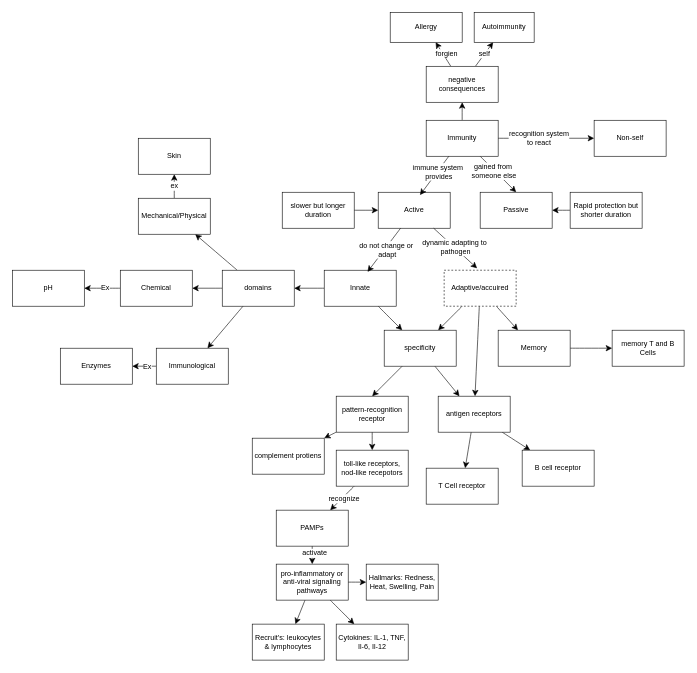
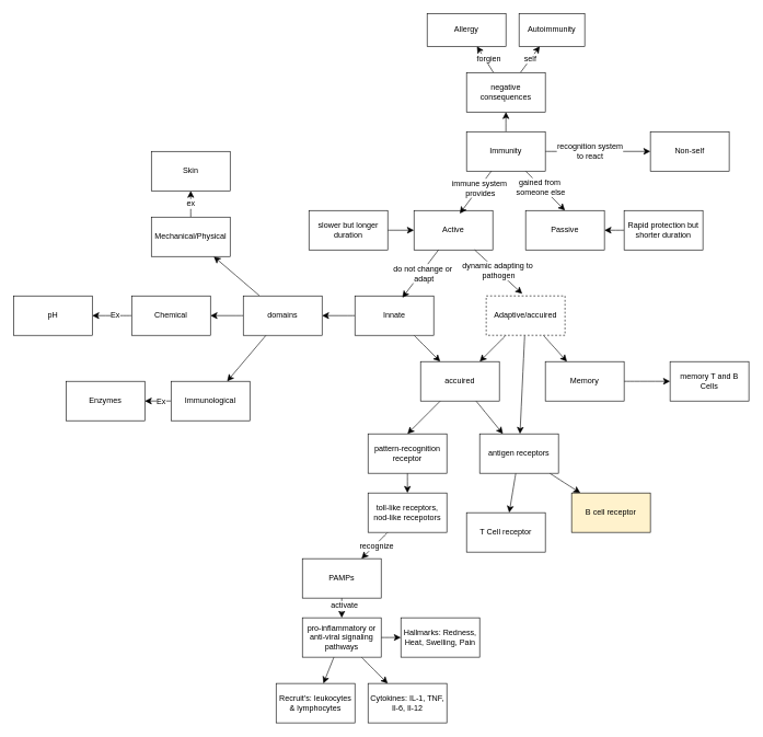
  <mxCell id="0" />
  <mxCell id="1" parent="0" />
  <mxCell id="2" style="edgeStyle=none;curved=1;rounded=0;orthogonalLoop=1;jettySize=auto;html=1;fontSize=12;startSize=8;endSize=8;" edge="1" parent="1" source="7" target="8"><mxGeometry relative="1" as="geometry" /></mxCell>
  <mxCell id="3" value="&lt;div&gt;recognition system&lt;/div&gt;&lt;div&gt;to react&lt;/div&gt;" style="edgeLabel;html=1;align=center;verticalAlign=middle;resizable=0;points=[];fontSize=12;" vertex="1" connectable="0" parent="2"><mxGeometry x="-0.159" y="2" relative="1" as="geometry"><mxPoint as="offset" /></mxGeometry></mxCell>
  <mxCell id="4" style="edgeStyle=none;curved=1;rounded=0;orthogonalLoop=1;jettySize=auto;html=1;entryX=0.5;entryY=1;entryDx=0;entryDy=0;fontSize=12;startSize=8;endSize=8;" edge="1" parent="1" source="7" target="13"><mxGeometry relative="1" as="geometry" /></mxCell>
  <mxCell id="5" style="edgeStyle=none;curved=1;rounded=0;orthogonalLoop=1;jettySize=auto;html=1;entryX=0.5;entryY=0;entryDx=0;entryDy=0;fontSize=12;startSize=8;endSize=8;" edge="1" parent="1" source="7" target="17"><mxGeometry relative="1" as="geometry" /></mxCell>
  <mxCell id="6" value="&lt;div&gt;gained from&amp;nbsp;&lt;/div&gt;&lt;div&gt;someone else&lt;/div&gt;" style="edgeLabel;html=1;align=center;verticalAlign=middle;resizable=0;points=[];fontSize=12;" vertex="1" connectable="0" parent="5"><mxGeometry x="-0.228" y="-1" relative="1" as="geometry"><mxPoint as="offset" /></mxGeometry></mxCell>
  <mxCell id="7" value="Immunity" style="rounded=0;whiteSpace=wrap;html=1;" vertex="1" parent="1"><mxGeometry x="710" y="200" width="120" height="60" as="geometry" /></mxCell>
  <mxCell id="8" value="Non-self" style="rounded=0;whiteSpace=wrap;html=1;" vertex="1" parent="1"><mxGeometry x="990" y="200" width="120" height="60" as="geometry" /></mxCell>
  <mxCell id="9" style="edgeStyle=none;curved=1;rounded=0;orthogonalLoop=1;jettySize=auto;html=1;fontSize=12;startSize=8;endSize=8;" edge="1" parent="1" source="13" target="14"><mxGeometry relative="1" as="geometry" /></mxCell>
  <mxCell id="10" value="forgien" style="edgeLabel;html=1;align=center;verticalAlign=middle;resizable=0;points=[];fontSize=12;" vertex="1" connectable="0" parent="9"><mxGeometry x="-0.048" y="-4" relative="1" as="geometry"><mxPoint x="1" as="offset" /></mxGeometry></mxCell>
  <mxCell id="11" style="edgeStyle=none;curved=1;rounded=0;orthogonalLoop=1;jettySize=auto;html=1;fontSize=12;startSize=8;endSize=8;" edge="1" parent="1" source="13" target="15"><mxGeometry relative="1" as="geometry" /></mxCell>
  <mxCell id="12" value="&lt;div&gt;self&lt;/div&gt;" style="edgeLabel;html=1;align=center;verticalAlign=middle;resizable=0;points=[];fontSize=12;" vertex="1" connectable="0" parent="11"><mxGeometry x="0.071" y="2" relative="1" as="geometry"><mxPoint y="1" as="offset" /></mxGeometry></mxCell>
  <mxCell id="13" value="negative consequences" style="rounded=0;whiteSpace=wrap;html=1;" vertex="1" parent="1"><mxGeometry x="710" y="110" width="120" height="60" as="geometry" /></mxCell>
  <mxCell id="14" value="Allergy" style="rounded=0;whiteSpace=wrap;html=1;" vertex="1" parent="1"><mxGeometry x="650" y="20" width="120" height="50" as="geometry" /></mxCell>
  <mxCell id="15" value="Autoimmunity" style="rounded=0;whiteSpace=wrap;html=1;" vertex="1" parent="1"><mxGeometry x="790" y="20" width="100" height="50" as="geometry" /></mxCell>
  <mxCell id="16" value="Active" style="rounded=0;whiteSpace=wrap;html=1;" vertex="1" parent="1"><mxGeometry x="630" y="320" width="120" height="60" as="geometry" /></mxCell>
  <mxCell id="17" value="Passive" style="rounded=0;whiteSpace=wrap;html=1;" vertex="1" parent="1"><mxGeometry x="800" y="320" width="120" height="60" as="geometry" /></mxCell>
  <mxCell id="18" style="edgeStyle=none;curved=1;rounded=0;orthogonalLoop=1;jettySize=auto;html=1;entryX=0.581;entryY=0.078;entryDx=0;entryDy=0;entryPerimeter=0;fontSize=12;startSize=8;endSize=8;" edge="1" parent="1" source="7" target="16"><mxGeometry relative="1" as="geometry" /></mxCell>
  <mxCell id="19" value="&lt;div&gt;immune system&amp;nbsp;&lt;/div&gt;&lt;div&gt;provides&lt;/div&gt;" style="edgeLabel;html=1;align=center;verticalAlign=middle;resizable=0;points=[];fontSize=12;" vertex="1" connectable="0" parent="18"><mxGeometry x="-0.225" y="1" relative="1" as="geometry"><mxPoint as="offset" /></mxGeometry></mxCell>
  <mxCell id="20" style="edgeStyle=none;curved=1;rounded=0;orthogonalLoop=1;jettySize=auto;html=1;entryX=0;entryY=0.5;entryDx=0;entryDy=0;fontSize=12;startSize=8;endSize=8;" edge="1" parent="1" source="21" target="16"><mxGeometry relative="1" as="geometry" /></mxCell>
  <mxCell id="21" value="slower but longer duration" style="rounded=0;whiteSpace=wrap;html=1;" vertex="1" parent="1"><mxGeometry x="470" y="320" width="120" height="60" as="geometry" /></mxCell>
  <mxCell id="22" style="edgeStyle=none;curved=1;rounded=0;orthogonalLoop=1;jettySize=auto;html=1;entryX=1;entryY=0.5;entryDx=0;entryDy=0;fontSize=12;startSize=8;endSize=8;" edge="1" parent="1" source="23" target="17"><mxGeometry relative="1" as="geometry" /></mxCell>
  <mxCell id="23" value="Rapid protection but shorter duration" style="rounded=0;whiteSpace=wrap;html=1;" vertex="1" parent="1"><mxGeometry x="950" y="320" width="120" height="60" as="geometry" /></mxCell>
  <mxCell id="24" style="edgeStyle=none;curved=1;rounded=0;orthogonalLoop=1;jettySize=auto;html=1;fontSize=12;startSize=8;endSize=8;" edge="1" parent="1" source="26" target="37"><mxGeometry relative="1" as="geometry" /></mxCell>
  <mxCell id="25" style="edgeStyle=none;curved=1;rounded=0;orthogonalLoop=1;jettySize=auto;html=1;fontSize=12;startSize=8;endSize=8;" edge="1" parent="1" source="26" target="56"><mxGeometry relative="1" as="geometry" /></mxCell>
  <mxCell id="26" value="Innate" style="rounded=0;whiteSpace=wrap;html=1;" vertex="1" parent="1"><mxGeometry x="540" y="450" width="120" height="60" as="geometry" /></mxCell>
  <mxCell id="27" style="edgeStyle=none;curved=1;rounded=0;orthogonalLoop=1;jettySize=auto;html=1;fontSize=12;startSize=8;endSize=8;" edge="1" parent="1" source="30" target="37"><mxGeometry relative="1" as="geometry" /></mxCell>
  <mxCell id="28" style="edgeStyle=none;curved=1;rounded=0;orthogonalLoop=1;jettySize=auto;html=1;fontSize=12;startSize=8;endSize=8;" edge="1" parent="1" source="30" target="39"><mxGeometry relative="1" as="geometry" /></mxCell>
  <mxCell id="29" style="edgeStyle=none;curved=1;rounded=0;orthogonalLoop=1;jettySize=auto;html=1;fontSize=12;startSize=8;endSize=8;" edge="1" parent="1" source="30" target="45"><mxGeometry relative="1" as="geometry" /></mxCell>
  <mxCell id="30" value="Adaptive/accuired" style="rounded=0;whiteSpace=wrap;html=1;dashed=1;" vertex="1" parent="1"><mxGeometry x="740" y="450" width="120" height="60" as="geometry" /></mxCell>
  <mxCell id="31" style="edgeStyle=none;curved=1;rounded=0;orthogonalLoop=1;jettySize=auto;html=1;entryX=0.602;entryY=0.046;entryDx=0;entryDy=0;entryPerimeter=0;fontSize=12;startSize=8;endSize=8;" edge="1" parent="1" source="16" target="26"><mxGeometry relative="1" as="geometry" /></mxCell>
  <mxCell id="32" value="&lt;div&gt;do not change or&amp;nbsp;&lt;/div&gt;&lt;div&gt;adapt&lt;/div&gt;" style="edgeLabel;html=1;align=center;verticalAlign=middle;resizable=0;points=[];fontSize=12;" vertex="1" connectable="0" parent="31"><mxGeometry x="-0.089" y="3" relative="1" as="geometry"><mxPoint as="offset" /></mxGeometry></mxCell>
  <mxCell id="33" style="edgeStyle=none;curved=1;rounded=0;orthogonalLoop=1;jettySize=auto;html=1;entryX=0.457;entryY=-0.053;entryDx=0;entryDy=0;entryPerimeter=0;fontSize=12;startSize=8;endSize=8;" edge="1" parent="1" source="16" target="30"><mxGeometry relative="1" as="geometry" /></mxCell>
  <mxCell id="34" value="&lt;div&gt;dynamic adapting to&amp;nbsp;&lt;/div&gt;&lt;div&gt;pathogen&lt;/div&gt;" style="edgeLabel;html=1;align=center;verticalAlign=middle;resizable=0;points=[];fontSize=12;" vertex="1" connectable="0" parent="33"><mxGeometry x="-0.033" y="1" relative="1" as="geometry"><mxPoint as="offset" /></mxGeometry></mxCell>
  <mxCell id="35" style="edgeStyle=none;curved=1;rounded=0;orthogonalLoop=1;jettySize=auto;html=1;entryX=0.5;entryY=0;entryDx=0;entryDy=0;fontSize=12;startSize=8;endSize=8;" edge="1" parent="1" source="37" target="42"><mxGeometry relative="1" as="geometry" /></mxCell>
  <mxCell id="36" style="edgeStyle=none;curved=1;rounded=0;orthogonalLoop=1;jettySize=auto;html=1;fontSize=12;startSize=8;endSize=8;" edge="1" parent="1" source="37" target="45"><mxGeometry relative="1" as="geometry" /></mxCell>
- <mxCell id="37" value="specificity" style="rounded=0;whiteSpace=wrap;html=1;" vertex="1" parent="1"><mxGeometry x="640" y="550" width="120" height="60" as="geometry" /></mxCell>
+ <mxCell id="37" value="accuired" style="rounded=0;whiteSpace=wrap;html=1;" vertex="1" parent="1"><mxGeometry x="640" y="550" width="120" height="60" as="geometry" /></mxCell>
  <mxCell id="38" style="edgeStyle=none;curved=1;rounded=0;orthogonalLoop=1;jettySize=auto;html=1;fontSize=12;startSize=8;endSize=8;" edge="1" parent="1" source="39" target="52"><mxGeometry relative="1" as="geometry" /></mxCell>
  <mxCell id="39" value="Memory" style="rounded=0;whiteSpace=wrap;html=1;" vertex="1" parent="1"><mxGeometry x="830" y="550" width="120" height="60" as="geometry" /></mxCell>
  <mxCell id="40" style="edgeStyle=none;curved=1;rounded=0;orthogonalLoop=1;jettySize=auto;html=1;fontSize=12;startSize=8;endSize=8;" edge="1" parent="1" source="42" target="49"><mxGeometry relative="1" as="geometry" /></mxCell>
- <mxCell id="41" style="edgeStyle=none;curved=1;rounded=0;orthogonalLoop=1;jettySize=auto;html=1;fontSize=12;startSize=8;endSize=8;" edge="1" parent="1" source="42" target="51"><mxGeometry relative="1" as="geometry" /></mxCell>
  <mxCell id="42" value="&lt;div&gt;pattern-recognition&lt;/div&gt;&lt;div&gt;receptor&lt;/div&gt;" style="rounded=0;whiteSpace=wrap;html=1;" vertex="1" parent="1"><mxGeometry x="560" y="660" width="120" height="60" as="geometry" /></mxCell>
  <mxCell id="43" style="edgeStyle=none;curved=1;rounded=0;orthogonalLoop=1;jettySize=auto;html=1;fontSize=12;startSize=8;endSize=8;" edge="1" parent="1" source="45" target="46"><mxGeometry relative="1" as="geometry" /></mxCell>
  <mxCell id="44" style="edgeStyle=none;curved=1;rounded=0;orthogonalLoop=1;jettySize=auto;html=1;fontSize=12;startSize=8;endSize=8;" edge="1" parent="1" source="45" target="50"><mxGeometry relative="1" as="geometry" /></mxCell>
  <mxCell id="45" value="antigen receptors" style="rounded=0;whiteSpace=wrap;html=1;" vertex="1" parent="1"><mxGeometry x="730" y="660" width="120" height="60" as="geometry" /></mxCell>
  <mxCell id="46" value="T Cell receptor" style="rounded=0;whiteSpace=wrap;html=1;" vertex="1" parent="1"><mxGeometry x="710" y="780" width="120" height="60" as="geometry" /></mxCell>
  <mxCell id="47" style="edgeStyle=none;curved=1;rounded=0;orthogonalLoop=1;jettySize=auto;html=1;fontSize=12;startSize=8;endSize=8;" edge="1" parent="1" source="49" target="71"><mxGeometry relative="1" as="geometry" /></mxCell>
  <mxCell id="48" value="recognize" style="edgeLabel;html=1;align=center;verticalAlign=middle;resizable=0;points=[];fontSize=12;" vertex="1" connectable="0" parent="47"><mxGeometry x="-0.057" y="2" relative="1" as="geometry"><mxPoint as="offset" /></mxGeometry></mxCell>
  <mxCell id="49" value="toll-like receptors, nod-like recepotors" style="rounded=0;whiteSpace=wrap;html=1;" vertex="1" parent="1"><mxGeometry x="560" y="750" width="120" height="60" as="geometry" /></mxCell>
- <mxCell id="50" value="B cell receptor" style="rounded=0;whiteSpace=wrap;html=1;" vertex="1" parent="1"><mxGeometry x="870" y="750" width="120" height="60" as="geometry" /></mxCell>
- <mxCell id="51" value="complement protiens" style="rounded=0;whiteSpace=wrap;html=1;" vertex="1" parent="1"><mxGeometry x="420" y="730" width="120" height="60" as="geometry" /></mxCell>
+ <mxCell id="50" value="B cell receptor" style="rounded=0;whiteSpace=wrap;html=1;fillColor=#fff2cc;" vertex="1" parent="1"><mxGeometry x="870" y="750" width="120" height="60" as="geometry" /></mxCell>
  <mxCell id="52" value="memory T and B Cells" style="rounded=0;whiteSpace=wrap;html=1;" vertex="1" parent="1"><mxGeometry x="1020" y="550" width="120" height="60" as="geometry" /></mxCell>
  <mxCell id="53" style="edgeStyle=none;curved=1;rounded=0;orthogonalLoop=1;jettySize=auto;html=1;fontSize=12;startSize=8;endSize=8;" edge="1" parent="1" source="56" target="65"><mxGeometry relative="1" as="geometry" /></mxCell>
  <mxCell id="54" style="edgeStyle=none;curved=1;rounded=0;orthogonalLoop=1;jettySize=auto;html=1;fontSize=12;startSize=8;endSize=8;" edge="1" parent="1" source="56" target="62"><mxGeometry relative="1" as="geometry" /></mxCell>
  <mxCell id="55" style="edgeStyle=none;curved=1;rounded=0;orthogonalLoop=1;jettySize=auto;html=1;fontSize=12;startSize=8;endSize=8;" edge="1" parent="1" source="56" target="59"><mxGeometry relative="1" as="geometry" /></mxCell>
  <mxCell id="56" value="domains" style="rounded=0;whiteSpace=wrap;html=1;" vertex="1" parent="1"><mxGeometry x="370" y="450" width="120" height="60" as="geometry" /></mxCell>
  <mxCell id="57" value="" style="edgeStyle=none;curved=1;rounded=0;orthogonalLoop=1;jettySize=auto;html=1;fontSize=12;startSize=8;endSize=8;" edge="1" parent="1" source="59" target="66"><mxGeometry relative="1" as="geometry" /></mxCell>
  <mxCell id="58" value="ex" style="edgeLabel;html=1;align=center;verticalAlign=middle;resizable=0;points=[];fontSize=12;" vertex="1" connectable="0" parent="57"><mxGeometry x="0.038" y="1" relative="1" as="geometry"><mxPoint as="offset" /></mxGeometry></mxCell>
  <mxCell id="59" value="Mechanical/Physical" style="rounded=0;whiteSpace=wrap;html=1;" vertex="1" parent="1"><mxGeometry x="230" y="330" width="120" height="60" as="geometry" /></mxCell>
  <mxCell id="60" value="" style="edgeStyle=none;curved=1;rounded=0;orthogonalLoop=1;jettySize=auto;html=1;fontSize=12;startSize=8;endSize=8;" edge="1" parent="1" source="62" target="67"><mxGeometry relative="1" as="geometry" /></mxCell>
  <mxCell id="61" value="Ex" style="edgeLabel;html=1;align=center;verticalAlign=middle;resizable=0;points=[];fontSize=12;" vertex="1" connectable="0" parent="60"><mxGeometry x="-0.129" y="-1" relative="1" as="geometry"><mxPoint as="offset" /></mxGeometry></mxCell>
  <mxCell id="62" value="Chemical" style="rounded=0;whiteSpace=wrap;html=1;" vertex="1" parent="1"><mxGeometry x="200" y="450" width="120" height="60" as="geometry" /></mxCell>
  <mxCell id="63" value="" style="edgeStyle=none;curved=1;rounded=0;orthogonalLoop=1;jettySize=auto;html=1;fontSize=12;startSize=8;endSize=8;" edge="1" parent="1" source="65" target="68"><mxGeometry relative="1" as="geometry" /></mxCell>
  <mxCell id="64" value="Ex" style="edgeLabel;html=1;align=center;verticalAlign=middle;resizable=0;points=[];fontSize=12;" vertex="1" connectable="0" parent="63"><mxGeometry x="-0.208" relative="1" as="geometry"><mxPoint as="offset" /></mxGeometry></mxCell>
  <mxCell id="65" value="Immunological" style="rounded=0;whiteSpace=wrap;html=1;" vertex="1" parent="1"><mxGeometry x="260" y="580" width="120" height="60" as="geometry" /></mxCell>
  <mxCell id="66" value="Skin" style="rounded=0;whiteSpace=wrap;html=1;" vertex="1" parent="1"><mxGeometry x="230" y="230" width="120" height="60" as="geometry" /></mxCell>
  <mxCell id="67" value="pH" style="rounded=0;whiteSpace=wrap;html=1;" vertex="1" parent="1"><mxGeometry x="20" y="450" width="120" height="60" as="geometry" /></mxCell>
  <mxCell id="68" value="Enzymes" style="rounded=0;whiteSpace=wrap;html=1;" vertex="1" parent="1"><mxGeometry x="100" y="580" width="120" height="60" as="geometry" /></mxCell>
  <mxCell id="69" value="" style="edgeStyle=none;curved=1;rounded=0;orthogonalLoop=1;jettySize=auto;html=1;fontSize=12;startSize=8;endSize=8;" edge="1" parent="1" source="71" target="75"><mxGeometry relative="1" as="geometry" /></mxCell>
  <mxCell id="70" value="activate" style="edgeLabel;html=1;align=center;verticalAlign=middle;resizable=0;points=[];fontSize=12;" vertex="1" connectable="0" parent="69"><mxGeometry x="-0.289" y="3" relative="1" as="geometry"><mxPoint as="offset" /></mxGeometry></mxCell>
  <mxCell id="71" value="PAMPs" style="rounded=0;whiteSpace=wrap;html=1;" vertex="1" parent="1"><mxGeometry x="460" y="850" width="120" height="60" as="geometry" /></mxCell>
  <mxCell id="72" style="edgeStyle=none;curved=1;rounded=0;orthogonalLoop=1;jettySize=auto;html=1;fontSize=12;startSize=8;endSize=8;" edge="1" parent="1" source="75" target="76"><mxGeometry relative="1" as="geometry" /></mxCell>
  <mxCell id="73" style="edgeStyle=none;curved=1;rounded=0;orthogonalLoop=1;jettySize=auto;html=1;fontSize=12;startSize=8;endSize=8;" edge="1" parent="1" source="75" target="77"><mxGeometry relative="1" as="geometry" /></mxCell>
  <mxCell id="74" style="edgeStyle=none;curved=1;rounded=0;orthogonalLoop=1;jettySize=auto;html=1;fontSize=12;startSize=8;endSize=8;" edge="1" parent="1" source="75" target="78"><mxGeometry relative="1" as="geometry" /></mxCell>
  <mxCell id="75" value="pro-inflammatory or anti-viral signaling pathways" style="rounded=0;whiteSpace=wrap;html=1;" vertex="1" parent="1"><mxGeometry x="460" y="940" width="120" height="60" as="geometry" /></mxCell>
  <mxCell id="76" value="Hallmarks: Redness, Heat, Swelling, Pain" style="rounded=0;whiteSpace=wrap;html=1;" vertex="1" parent="1"><mxGeometry x="610" y="940" width="120" height="60" as="geometry" /></mxCell>
  <mxCell id="77" value="Cytokines: IL-1, TNF, Il-6, Il-12" style="rounded=0;whiteSpace=wrap;html=1;" vertex="1" parent="1"><mxGeometry x="560" y="1040" width="120" height="60" as="geometry" /></mxCell>
  <mxCell id="78" value="Recruit's: leukocytes &amp;amp; lymphocytes" style="rounded=0;whiteSpace=wrap;html=1;" vertex="1" parent="1"><mxGeometry x="420" y="1040" width="120" height="60" as="geometry" /></mxCell>
